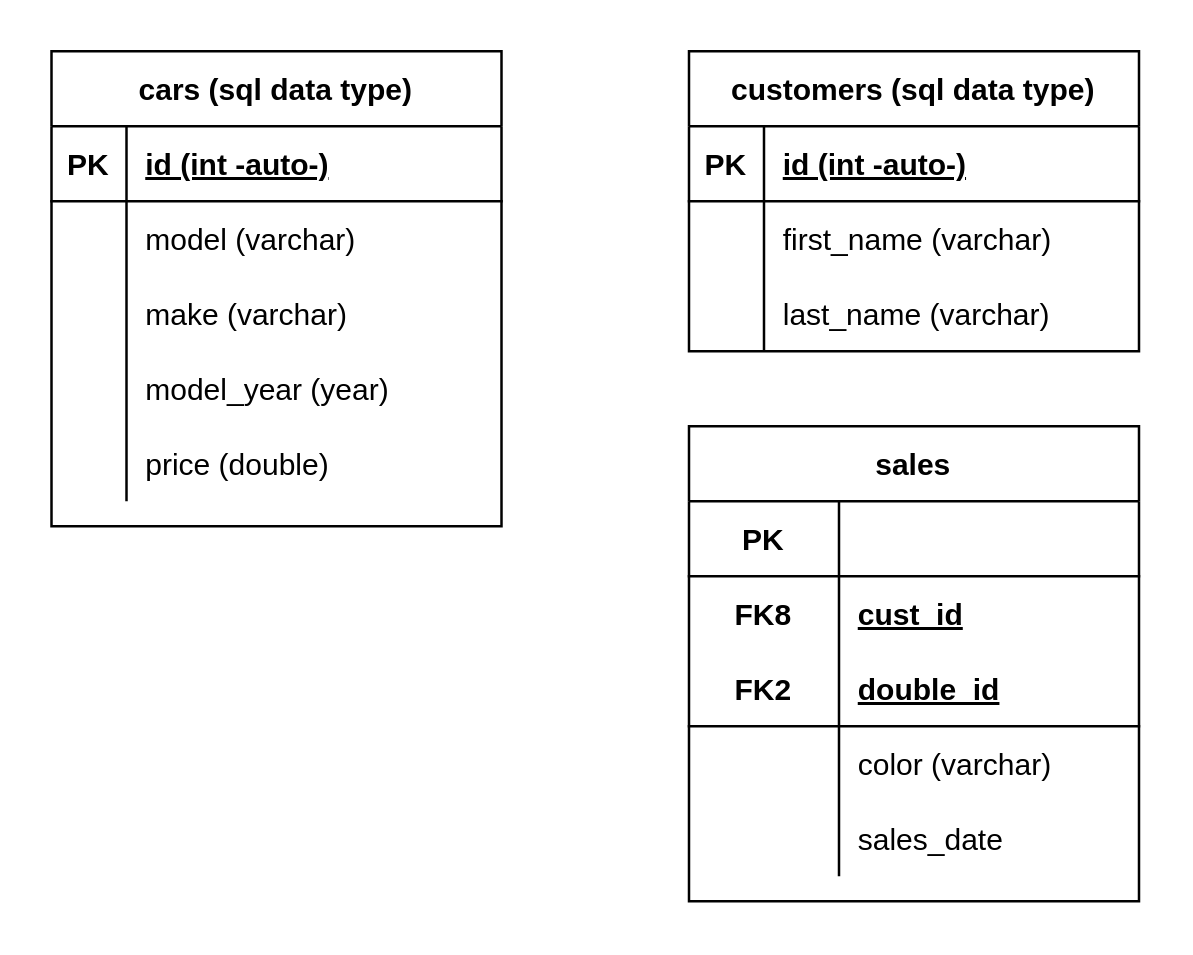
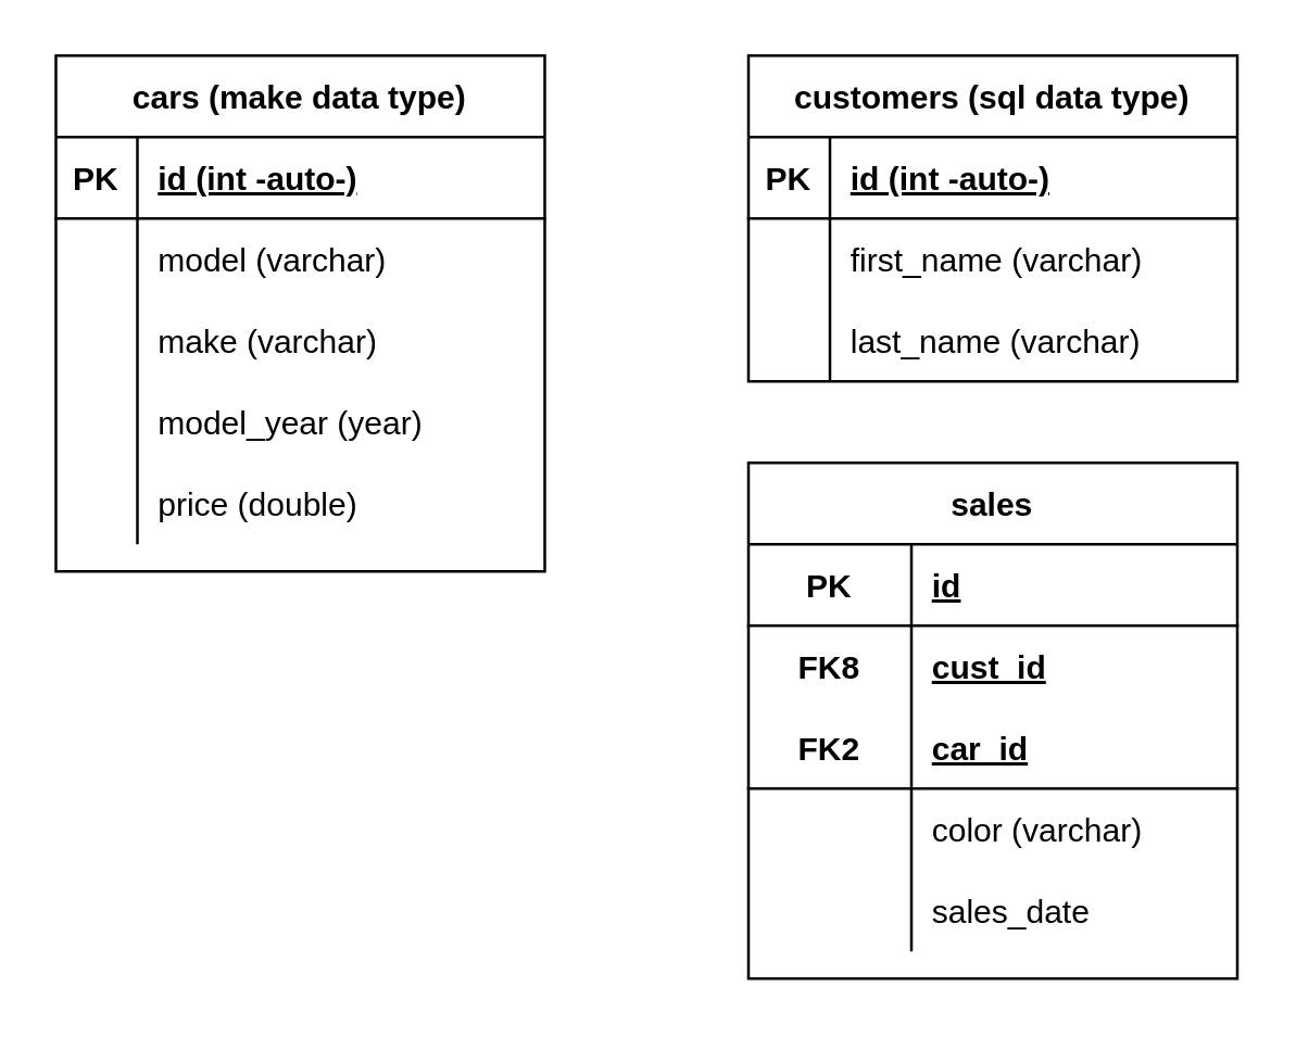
  <mxCell id="0" />
  <mxCell id="1" parent="0" />
- <mxCell id="2" value="cars (sql data type)" style="shape=table;startSize=30;container=1;collapsible=1;childLayout=tableLayout;fixedRows=1;rowLines=0;fontStyle=1;align=center;resizeLast=1;" vertex="1" parent="1"><mxGeometry x="20" y="20" width="180" height="190" as="geometry" /></mxCell>
+ <mxCell id="2" value="cars (make data type)" style="shape=table;startSize=30;container=1;collapsible=1;childLayout=tableLayout;fixedRows=1;rowLines=0;fontStyle=1;align=center;resizeLast=1;" vertex="1" parent="1"><mxGeometry x="20" y="20" width="180" height="190" as="geometry" /></mxCell>
  <mxCell id="3" value="" style="shape=partialRectangle;collapsible=0;dropTarget=0;pointerEvents=0;fillColor=none;top=0;left=0;bottom=1;right=0;points=[[0,0.5],[1,0.5]];portConstraint=eastwest;" vertex="1" parent="2"><mxGeometry y="30" width="180" height="30" as="geometry" /></mxCell>
  <mxCell id="4" value="PK" style="shape=partialRectangle;connectable=0;fillColor=none;top=0;left=0;bottom=0;right=0;fontStyle=1;overflow=hidden;" vertex="1" parent="3"><mxGeometry width="30" height="30" as="geometry" /></mxCell>
  <mxCell id="5" value="id (int -auto-)" style="shape=partialRectangle;connectable=0;fillColor=none;top=0;left=0;bottom=0;right=0;align=left;spacingLeft=6;fontStyle=5;overflow=hidden;" vertex="1" parent="3"><mxGeometry x="30" width="150" height="30" as="geometry" /></mxCell>
  <mxCell id="6" value="" style="shape=partialRectangle;collapsible=0;dropTarget=0;pointerEvents=0;fillColor=none;top=0;left=0;bottom=0;right=0;points=[[0,0.5],[1,0.5]];portConstraint=eastwest;" vertex="1" parent="2"><mxGeometry y="60" width="180" height="30" as="geometry" /></mxCell>
  <mxCell id="7" value="" style="shape=partialRectangle;connectable=0;fillColor=none;top=0;left=0;bottom=0;right=0;editable=1;overflow=hidden;" vertex="1" parent="6"><mxGeometry width="30" height="30" as="geometry" /></mxCell>
  <mxCell id="8" value="model (varchar)" style="shape=partialRectangle;connectable=0;fillColor=none;top=0;left=0;bottom=0;right=0;align=left;spacingLeft=6;overflow=hidden;" vertex="1" parent="6"><mxGeometry x="30" width="150" height="30" as="geometry" /></mxCell>
  <mxCell id="9" value="" style="shape=partialRectangle;collapsible=0;dropTarget=0;pointerEvents=0;fillColor=none;top=0;left=0;bottom=0;right=0;points=[[0,0.5],[1,0.5]];portConstraint=eastwest;" vertex="1" parent="2"><mxGeometry y="90" width="180" height="30" as="geometry" /></mxCell>
  <mxCell id="10" value="" style="shape=partialRectangle;connectable=0;fillColor=none;top=0;left=0;bottom=0;right=0;editable=1;overflow=hidden;" vertex="1" parent="9"><mxGeometry width="30" height="30" as="geometry" /></mxCell>
  <mxCell id="11" value="make (varchar)" style="shape=partialRectangle;connectable=0;fillColor=none;top=0;left=0;bottom=0;right=0;align=left;spacingLeft=6;overflow=hidden;" vertex="1" parent="9"><mxGeometry x="30" width="150" height="30" as="geometry" /></mxCell>
  <mxCell id="12" value="" style="shape=partialRectangle;collapsible=0;dropTarget=0;pointerEvents=0;fillColor=none;top=0;left=0;bottom=0;right=0;points=[[0,0.5],[1,0.5]];portConstraint=eastwest;" vertex="1" parent="2"><mxGeometry y="120" width="180" height="30" as="geometry" /></mxCell>
  <mxCell id="13" value="" style="shape=partialRectangle;connectable=0;fillColor=none;top=0;left=0;bottom=0;right=0;editable=1;overflow=hidden;" vertex="1" parent="12"><mxGeometry width="30" height="30" as="geometry" /></mxCell>
  <mxCell id="14" value="model_year (year)" style="shape=partialRectangle;connectable=0;fillColor=none;top=0;left=0;bottom=0;right=0;align=left;spacingLeft=6;overflow=hidden;" vertex="1" parent="12"><mxGeometry x="30" width="150" height="30" as="geometry" /></mxCell>
  <mxCell id="15" value="" style="shape=partialRectangle;collapsible=0;dropTarget=0;pointerEvents=0;fillColor=none;top=0;left=0;bottom=0;right=0;points=[[0,0.5],[1,0.5]];portConstraint=eastwest;" vertex="1" parent="2"><mxGeometry y="150" width="180" height="30" as="geometry" /></mxCell>
  <mxCell id="16" value="" style="shape=partialRectangle;connectable=0;fillColor=none;top=0;left=0;bottom=0;right=0;editable=1;overflow=hidden;" vertex="1" parent="15"><mxGeometry width="30" height="30" as="geometry" /></mxCell>
  <mxCell id="17" value="price (double)" style="shape=partialRectangle;connectable=0;fillColor=none;top=0;left=0;bottom=0;right=0;align=left;spacingLeft=6;overflow=hidden;" vertex="1" parent="15"><mxGeometry x="30" width="150" height="30" as="geometry" /></mxCell>
  <mxCell id="18" value="customers (sql data type)" style="shape=table;startSize=30;container=1;collapsible=1;childLayout=tableLayout;fixedRows=1;rowLines=0;fontStyle=1;align=center;resizeLast=1;" vertex="1" parent="1"><mxGeometry x="275" y="20" width="180" height="120" as="geometry" /></mxCell>
  <mxCell id="19" value="" style="shape=partialRectangle;collapsible=0;dropTarget=0;pointerEvents=0;fillColor=none;top=0;left=0;bottom=1;right=0;points=[[0,0.5],[1,0.5]];portConstraint=eastwest;" vertex="1" parent="18"><mxGeometry y="30" width="180" height="30" as="geometry" /></mxCell>
  <mxCell id="20" value="PK" style="shape=partialRectangle;connectable=0;fillColor=none;top=0;left=0;bottom=0;right=0;fontStyle=1;overflow=hidden;" vertex="1" parent="19"><mxGeometry width="30" height="30" as="geometry" /></mxCell>
  <mxCell id="21" value="id (int -auto-)" style="shape=partialRectangle;connectable=0;fillColor=none;top=0;left=0;bottom=0;right=0;align=left;spacingLeft=6;fontStyle=5;overflow=hidden;" vertex="1" parent="19"><mxGeometry x="30" width="150" height="30" as="geometry" /></mxCell>
  <mxCell id="22" value="" style="shape=partialRectangle;collapsible=0;dropTarget=0;pointerEvents=0;fillColor=none;top=0;left=0;bottom=0;right=0;points=[[0,0.5],[1,0.5]];portConstraint=eastwest;" vertex="1" parent="18"><mxGeometry y="60" width="180" height="30" as="geometry" /></mxCell>
  <mxCell id="23" value="" style="shape=partialRectangle;connectable=0;fillColor=none;top=0;left=0;bottom=0;right=0;editable=1;overflow=hidden;" vertex="1" parent="22"><mxGeometry width="30" height="30" as="geometry" /></mxCell>
  <mxCell id="24" value="first_name (varchar)" style="shape=partialRectangle;connectable=0;fillColor=none;top=0;left=0;bottom=0;right=0;align=left;spacingLeft=6;overflow=hidden;" vertex="1" parent="22"><mxGeometry x="30" width="150" height="30" as="geometry" /></mxCell>
  <mxCell id="25" value="" style="shape=partialRectangle;collapsible=0;dropTarget=0;pointerEvents=0;fillColor=none;top=0;left=0;bottom=0;right=0;points=[[0,0.5],[1,0.5]];portConstraint=eastwest;" vertex="1" parent="18"><mxGeometry y="90" width="180" height="30" as="geometry" /></mxCell>
  <mxCell id="26" value="" style="shape=partialRectangle;connectable=0;fillColor=none;top=0;left=0;bottom=0;right=0;editable=1;overflow=hidden;" vertex="1" parent="25"><mxGeometry width="30" height="30" as="geometry" /></mxCell>
  <mxCell id="27" value="last_name (varchar)" style="shape=partialRectangle;connectable=0;fillColor=none;top=0;left=0;bottom=0;right=0;align=left;spacingLeft=6;overflow=hidden;" vertex="1" parent="25"><mxGeometry x="30" width="150" height="30" as="geometry" /></mxCell>
  <mxCell id="28" value="sales" style="shape=table;startSize=30;container=1;collapsible=1;childLayout=tableLayout;fixedRows=1;rowLines=0;fontStyle=1;align=center;resizeLast=1;" vertex="1" parent="1"><mxGeometry x="275" y="170" width="180" height="190" as="geometry" /></mxCell>
  <mxCell id="29" value="" style="shape=partialRectangle;collapsible=0;dropTarget=0;pointerEvents=0;fillColor=none;top=0;left=0;bottom=1;right=0;points=[[0,0.5],[1,0.5]];portConstraint=eastwest;" vertex="1" parent="28"><mxGeometry y="30" width="180" height="30" as="geometry" /></mxCell>
  <mxCell id="30" value="PK" style="shape=partialRectangle;connectable=0;fillColor=none;top=0;left=0;bottom=0;right=0;fontStyle=1;overflow=hidden;" vertex="1" parent="29"><mxGeometry width="60" height="30" as="geometry" /></mxCell>
+ <mxCell id="31" value="id" style="shape=partialRectangle;connectable=0;fillColor=none;top=0;left=0;bottom=0;right=0;align=left;spacingLeft=6;fontStyle=5;overflow=hidden;" vertex="1" parent="29"><mxGeometry x="60" width="120" height="30" as="geometry" /></mxCell>
  <mxCell id="32" value="" style="shape=partialRectangle;collapsible=0;dropTarget=0;pointerEvents=0;fillColor=none;top=0;left=0;bottom=0;right=0;points=[[0,0.5],[1,0.5]];portConstraint=eastwest;" vertex="1" parent="28"><mxGeometry y="60" width="180" height="30" as="geometry" /></mxCell>
  <mxCell id="33" value="FK8" style="shape=partialRectangle;connectable=0;fillColor=none;top=0;left=0;bottom=0;right=0;fontStyle=1;overflow=hidden;" vertex="1" parent="32"><mxGeometry width="60" height="30" as="geometry" /></mxCell>
  <mxCell id="34" value="cust_id" style="shape=partialRectangle;connectable=0;fillColor=none;top=0;left=0;bottom=0;right=0;align=left;spacingLeft=6;fontStyle=5;overflow=hidden;" vertex="1" parent="32"><mxGeometry x="60" width="120" height="30" as="geometry" /></mxCell>
  <mxCell id="35" value="" style="shape=partialRectangle;collapsible=0;dropTarget=0;pointerEvents=0;fillColor=none;top=0;left=0;bottom=1;right=0;points=[[0,0.5],[1,0.5]];portConstraint=eastwest;" vertex="1" parent="28"><mxGeometry y="90" width="180" height="30" as="geometry" /></mxCell>
  <mxCell id="36" value="FK2" style="shape=partialRectangle;connectable=0;fillColor=none;top=0;left=0;bottom=0;right=0;fontStyle=1;overflow=hidden;" vertex="1" parent="35"><mxGeometry width="60" height="30" as="geometry" /></mxCell>
- <mxCell id="37" value="double_id" style="shape=partialRectangle;connectable=0;fillColor=none;top=0;left=0;bottom=0;right=0;align=left;spacingLeft=6;fontStyle=5;overflow=hidden;" vertex="1" parent="35"><mxGeometry x="60" width="120" height="30" as="geometry" /></mxCell>
+ <mxCell id="37" value="car_id" style="shape=partialRectangle;connectable=0;fillColor=none;top=0;left=0;bottom=0;right=0;align=left;spacingLeft=6;fontStyle=5;overflow=hidden;" vertex="1" parent="35"><mxGeometry x="60" width="120" height="30" as="geometry" /></mxCell>
  <mxCell id="38" value="" style="shape=partialRectangle;collapsible=0;dropTarget=0;pointerEvents=0;fillColor=none;top=0;left=0;bottom=0;right=0;points=[[0,0.5],[1,0.5]];portConstraint=eastwest;" vertex="1" parent="28"><mxGeometry y="120" width="180" height="30" as="geometry" /></mxCell>
  <mxCell id="39" value="" style="shape=partialRectangle;connectable=0;fillColor=none;top=0;left=0;bottom=0;right=0;editable=1;overflow=hidden;" vertex="1" parent="38"><mxGeometry width="60" height="30" as="geometry" /></mxCell>
  <mxCell id="40" value="color (varchar)" style="shape=partialRectangle;connectable=0;fillColor=none;top=0;left=0;bottom=0;right=0;align=left;spacingLeft=6;overflow=hidden;" vertex="1" parent="38"><mxGeometry x="60" width="120" height="30" as="geometry" /></mxCell>
  <mxCell id="41" value="" style="shape=partialRectangle;collapsible=0;dropTarget=0;pointerEvents=0;fillColor=none;top=0;left=0;bottom=0;right=0;points=[[0,0.5],[1,0.5]];portConstraint=eastwest;" vertex="1" parent="28"><mxGeometry y="150" width="180" height="30" as="geometry" /></mxCell>
  <mxCell id="42" value="" style="shape=partialRectangle;connectable=0;fillColor=none;top=0;left=0;bottom=0;right=0;editable=1;overflow=hidden;" vertex="1" parent="41"><mxGeometry width="60" height="30" as="geometry" /></mxCell>
  <mxCell id="43" value="sales_date" style="shape=partialRectangle;connectable=0;fillColor=none;top=0;left=0;bottom=0;right=0;align=left;spacingLeft=6;overflow=hidden;" vertex="1" parent="41"><mxGeometry x="60" width="120" height="30" as="geometry" /></mxCell>
